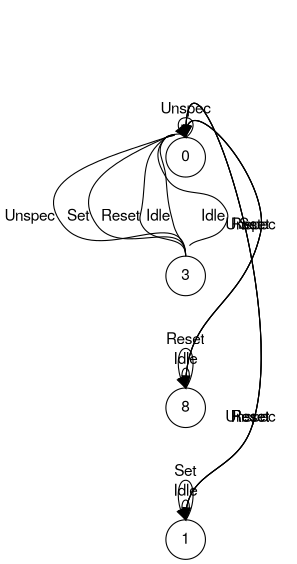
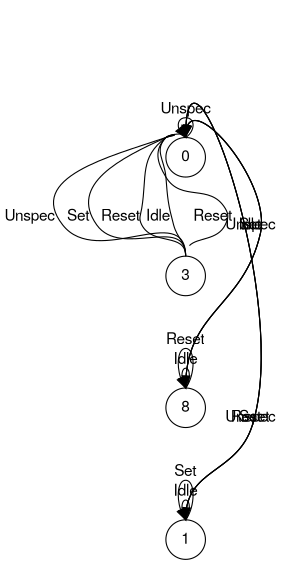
  digraph {
    fontname="Helvetica,Arial,sans-serif"
    rankdir=RL
    node [fontname="Helvetica,Arial,sans-serif" shape=circle]
    edge [constraint=false fontname="Helvetica,Arial,sans-serif" headport=n minlen=2 tailport=n]
    0
    3
    n3 [label=8]
    1
    subgraph sub_1 {
      0
      3
      n3
      1
    }
    0 -> 0 [label=Unspec]
-   0 -> 3 [label=Idle]
-   0 -> n3 [label=Reset]
-   0 -> 1 [label=Reset]
+   0 -> 3 [label=Reset]
+   0 -> n3 [label=Idle]
+   0 -> 1 [label=Set]
    3 -> 0 [label=Idle]
    3 -> 0 [label=Reset]
    3 -> 0 [label=Set]
    3 -> 0 [label=Unspec]
    n3 -> 0 [label=Set]
    n3 -> 0 [label=Unspec]
    n3 -> n3 [label=Idle]
    n3 -> n3 [label=Reset]
    1 -> 0 [label=Reset]
    1 -> 0 [label=Unspec]
    1 -> 1 [label=Idle]
    1 -> 1 [label=Set]
  }
